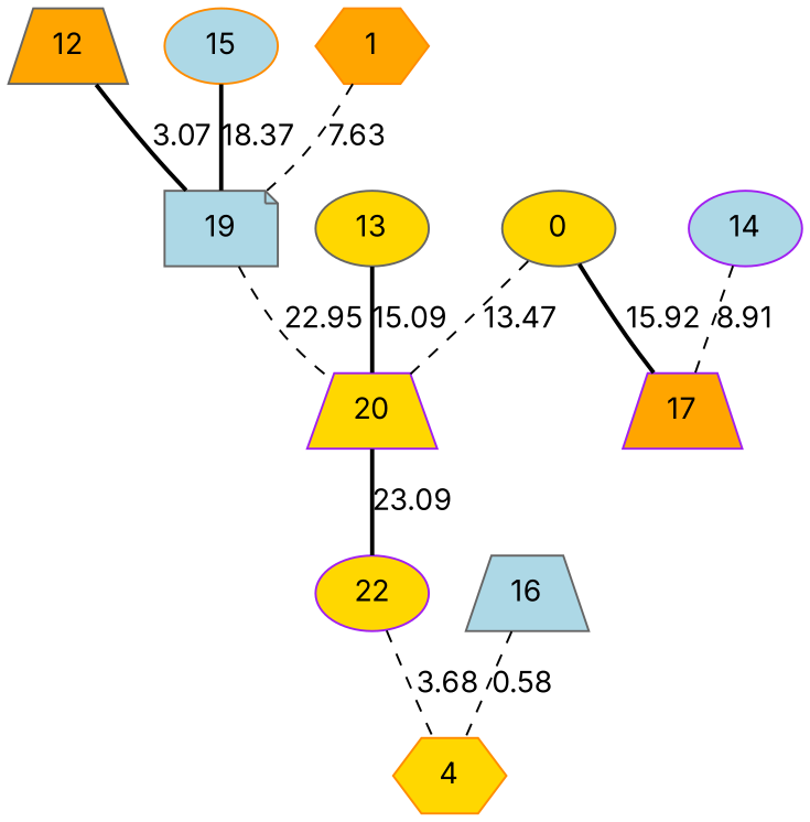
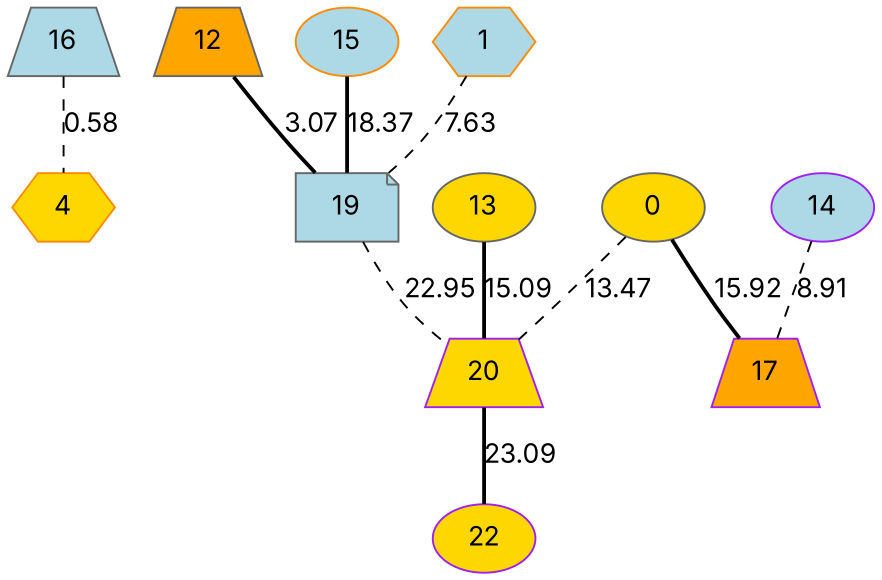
  graph {
    fontname=Inter
    node [color=gray40 fillcolor=gold fontname=Inter shape=ellipse style=filled]
    edge [fontname=Inter style=dashed]
    4 [color=darkorange shape=hexagon]
    22 [color=purple]
    12 [fillcolor=orange shape=trapezium]
    19 [fillcolor=lightblue shape=note]
    20 [color=purple shape=trapezium]
    13
    14 [color=purple fillcolor=lightblue]
    17 [color=purple fillcolor=orange shape=trapezium]
    15 [color=darkorange fillcolor=lightblue]
    16 [fillcolor=lightblue shape=trapezium]
    0
-   1 [color=darkorange fillcolor=orange shape=hexagon]
-   22 -- 4 [label=3.68]
+   1 [color=darkorange fillcolor=lightblue shape=hexagon]
    12 -- 19 [label=3.07 style=bold]
    19 -- 20 [label=22.95]
    20 -- 22 [label=23.09 style=bold]
    13 -- 20 [label=15.09 style=bold]
    14 -- 17 [label=8.91]
    15 -- 19 [label=18.37 style=bold]
    16 -- 4 [label=0.58]
    0 -- 20 [label=13.47]
    0 -- 17 [label=15.92 style=bold]
    1 -- 19 [label=7.63]
  }
